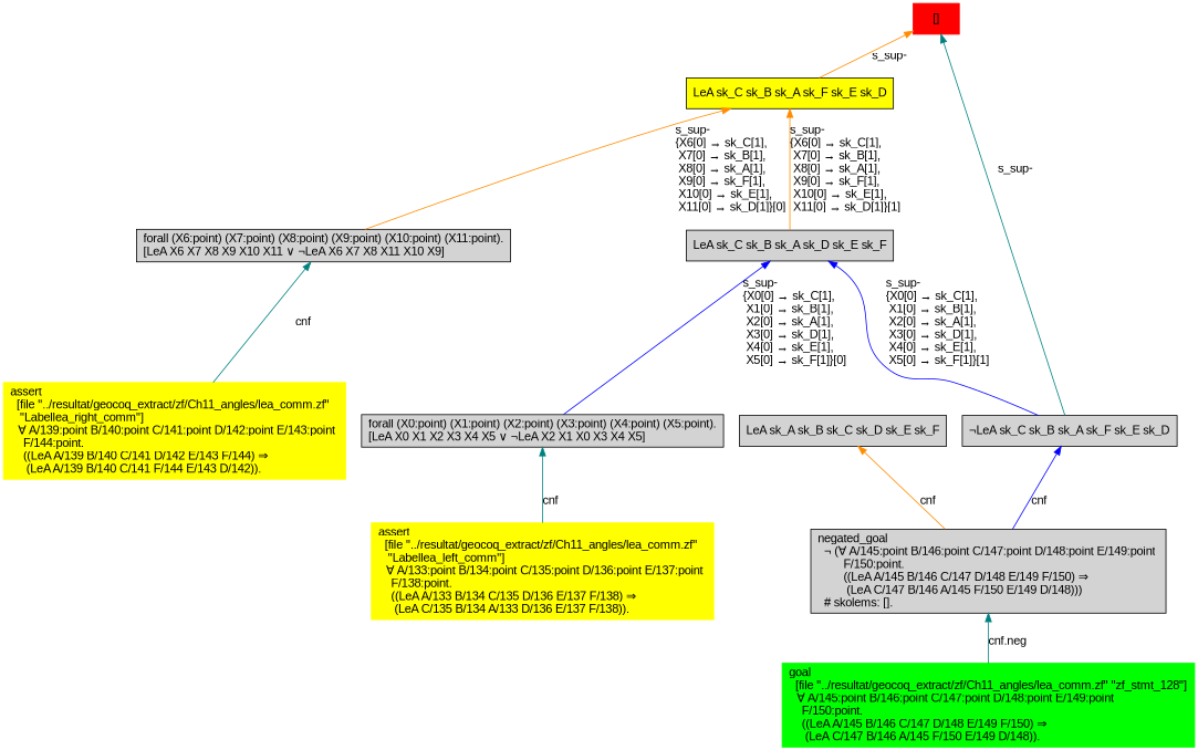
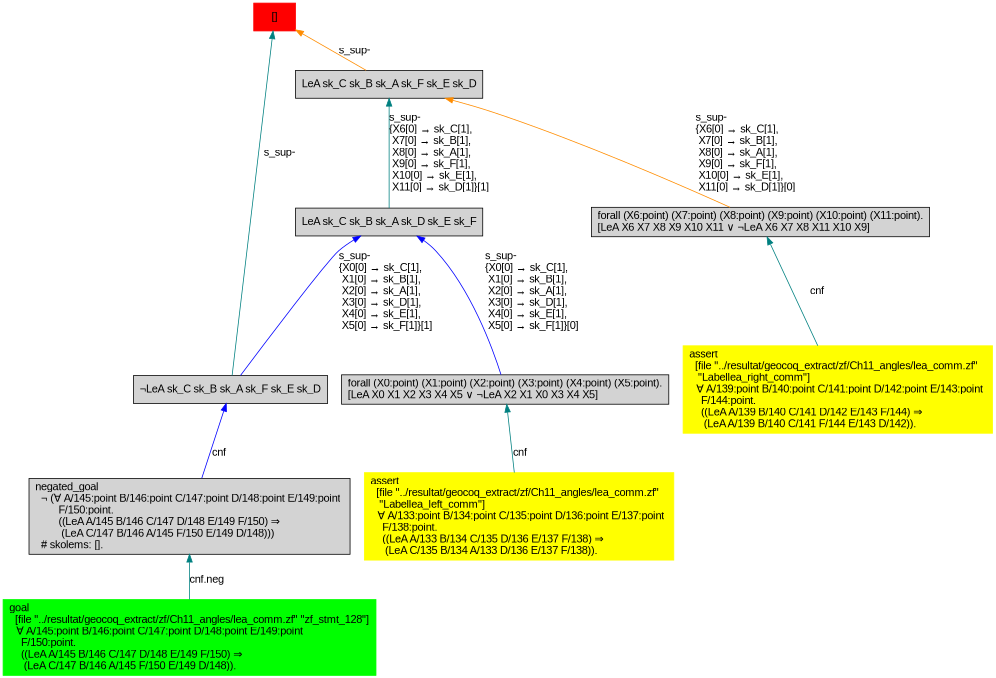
  digraph {
    fontname="Liberation Sans"
    node [fontname="Liberation Sans" shape=box style=filled]
    edge [color=teal dir=back fontname="Liberation Sans"]
    n1 [color=red label="[]"]
    n2 [label="¬LeA sk_C sk_B sk_A sk_F sk_E sk_D\l"]
-   n3 [label="LeA sk_C sk_B sk_A sk_F sk_E sk_D\l" fillcolor=yellow]
+   n3 [label="LeA sk_C sk_B sk_A sk_F sk_E sk_D\l"]
    n4 [label="negated_goal\l  ¬ (∀ A/145:point B/146:point C/147:point D/148:point E/149:point \l        F/150:point.\l        ((LeA A/145 B/146 C/147 D/148 E/149 F/150) ⇒\l         (LeA C/147 B/146 A/145 F/150 E/149 D/148)))\l  # skolems: [].\l"]
    n5 [label="forall (X6:point) (X7:point) (X8:point) (X9:point) (X10:point) (X11:point).\l[LeA X6 X7 X8 X9 X10 X11 ∨ ¬LeA X6 X7 X8 X11 X10 X9]\l"]
    n6 [label="LeA sk_C sk_B sk_A sk_D sk_E sk_F\l"]
    n7 [color=green label="goal\l  [file \"../resultat/geocoq_extract/zf/Ch11_angles/lea_comm.zf\" \"zf_stmt_128\"]\l  ∀ A/145:point B/146:point C/147:point D/148:point E/149:point \l    F/150:point.\l    ((LeA A/145 B/146 C/147 D/148 E/149 F/150) ⇒\l     (LeA C/147 B/146 A/145 F/150 E/149 D/148)).\l"]
    n8 [color=yellow label="assert\l  [file \"../resultat/geocoq_extract/zf/Ch11_angles/lea_comm.zf\" \l   \"Labellea_right_comm\"]\l  ∀ A/139:point B/140:point C/141:point D/142:point E/143:point \l    F/144:point.\l    ((LeA A/139 B/140 C/141 D/142 E/143 F/144) ⇒\l     (LeA A/139 B/140 C/141 F/144 E/143 D/142)).\l"]
    n9 [label="forall (X0:point) (X1:point) (X2:point) (X3:point) (X4:point) (X5:point).\l[LeA X0 X1 X2 X3 X4 X5 ∨ ¬LeA X2 X1 X0 X3 X4 X5]\l"]
    n10 [color=yellow label="assert\l  [file \"../resultat/geocoq_extract/zf/Ch11_angles/lea_comm.zf\" \l   \"Labellea_left_comm\"]\l  ∀ A/133:point B/134:point C/135:point D/136:point E/137:point \l    F/138:point.\l    ((LeA A/133 B/134 C/135 D/136 E/137 F/138) ⇒\l     (LeA C/135 B/134 A/133 D/136 E/137 F/138)).\l"]
-   n11 [label="LeA sk_A sk_B sk_C sk_D sk_E sk_F\l"]
    n1 -> n2 [label="s_sup-\l"]
    n1 -> n3 [color=darkorange label="s_sup-\l"]
    n2 -> n4 [color=blue label=cnf]
    n3 -> n5 [color=darkorange label="s_sup-\l\{X6[0] → sk_C[1], \l X7[0] → sk_B[1], \l X8[0] → sk_A[1], \l X9[0] → sk_F[1], \l X10[0] → sk_E[1], \l X11[0] → sk_D[1]\}[0]\l"]
-   n3 -> n6 [color=darkorange label="s_sup-\l\{X6[0] → sk_C[1], \l X7[0] → sk_B[1], \l X8[0] → sk_A[1], \l X9[0] → sk_F[1], \l X10[0] → sk_E[1], \l X11[0] → sk_D[1]\}[1]\l"]
+   n3 -> n6 [label="s_sup-\l\{X6[0] → sk_C[1], \l X7[0] → sk_B[1], \l X8[0] → sk_A[1], \l X9[0] → sk_F[1], \l X10[0] → sk_E[1], \l X11[0] → sk_D[1]\}[1]\l"]
    n4 -> n7 [label="cnf.neg"]
    n5 -> n8 [label=cnf]
    n6 -> n2 [color=blue label="s_sup-\l\{X0[0] → sk_C[1], \l X1[0] → sk_B[1], \l X2[0] → sk_A[1], \l X3[0] → sk_D[1], \l X4[0] → sk_E[1], \l X5[0] → sk_F[1]\}[1]\l"]
    n6 -> n9 [color=blue label="s_sup-\l\{X0[0] → sk_C[1], \l X1[0] → sk_B[1], \l X2[0] → sk_A[1], \l X3[0] → sk_D[1], \l X4[0] → sk_E[1], \l X5[0] → sk_F[1]\}[0]\l"]
    n9 -> n10 [label=cnf]
-   n11 -> n4 [color=darkorange label=cnf]
  }
